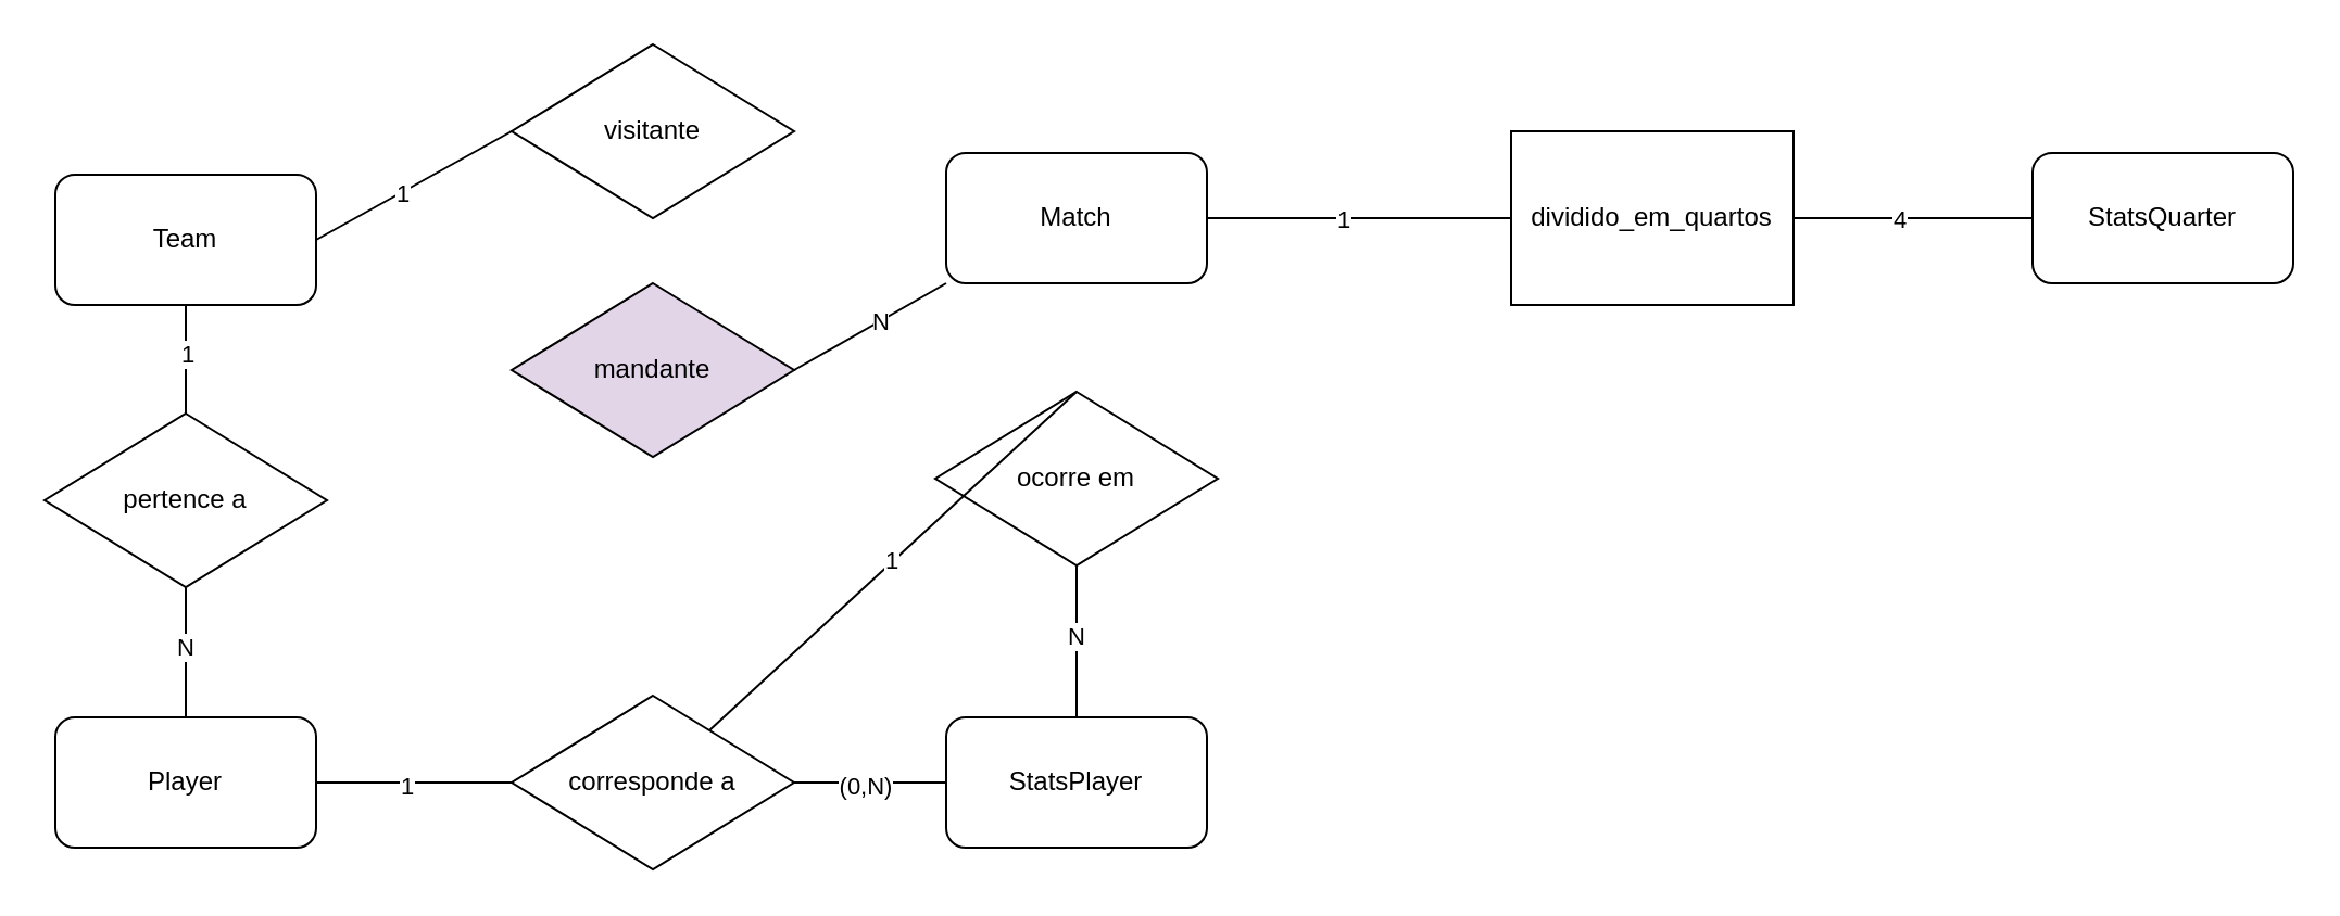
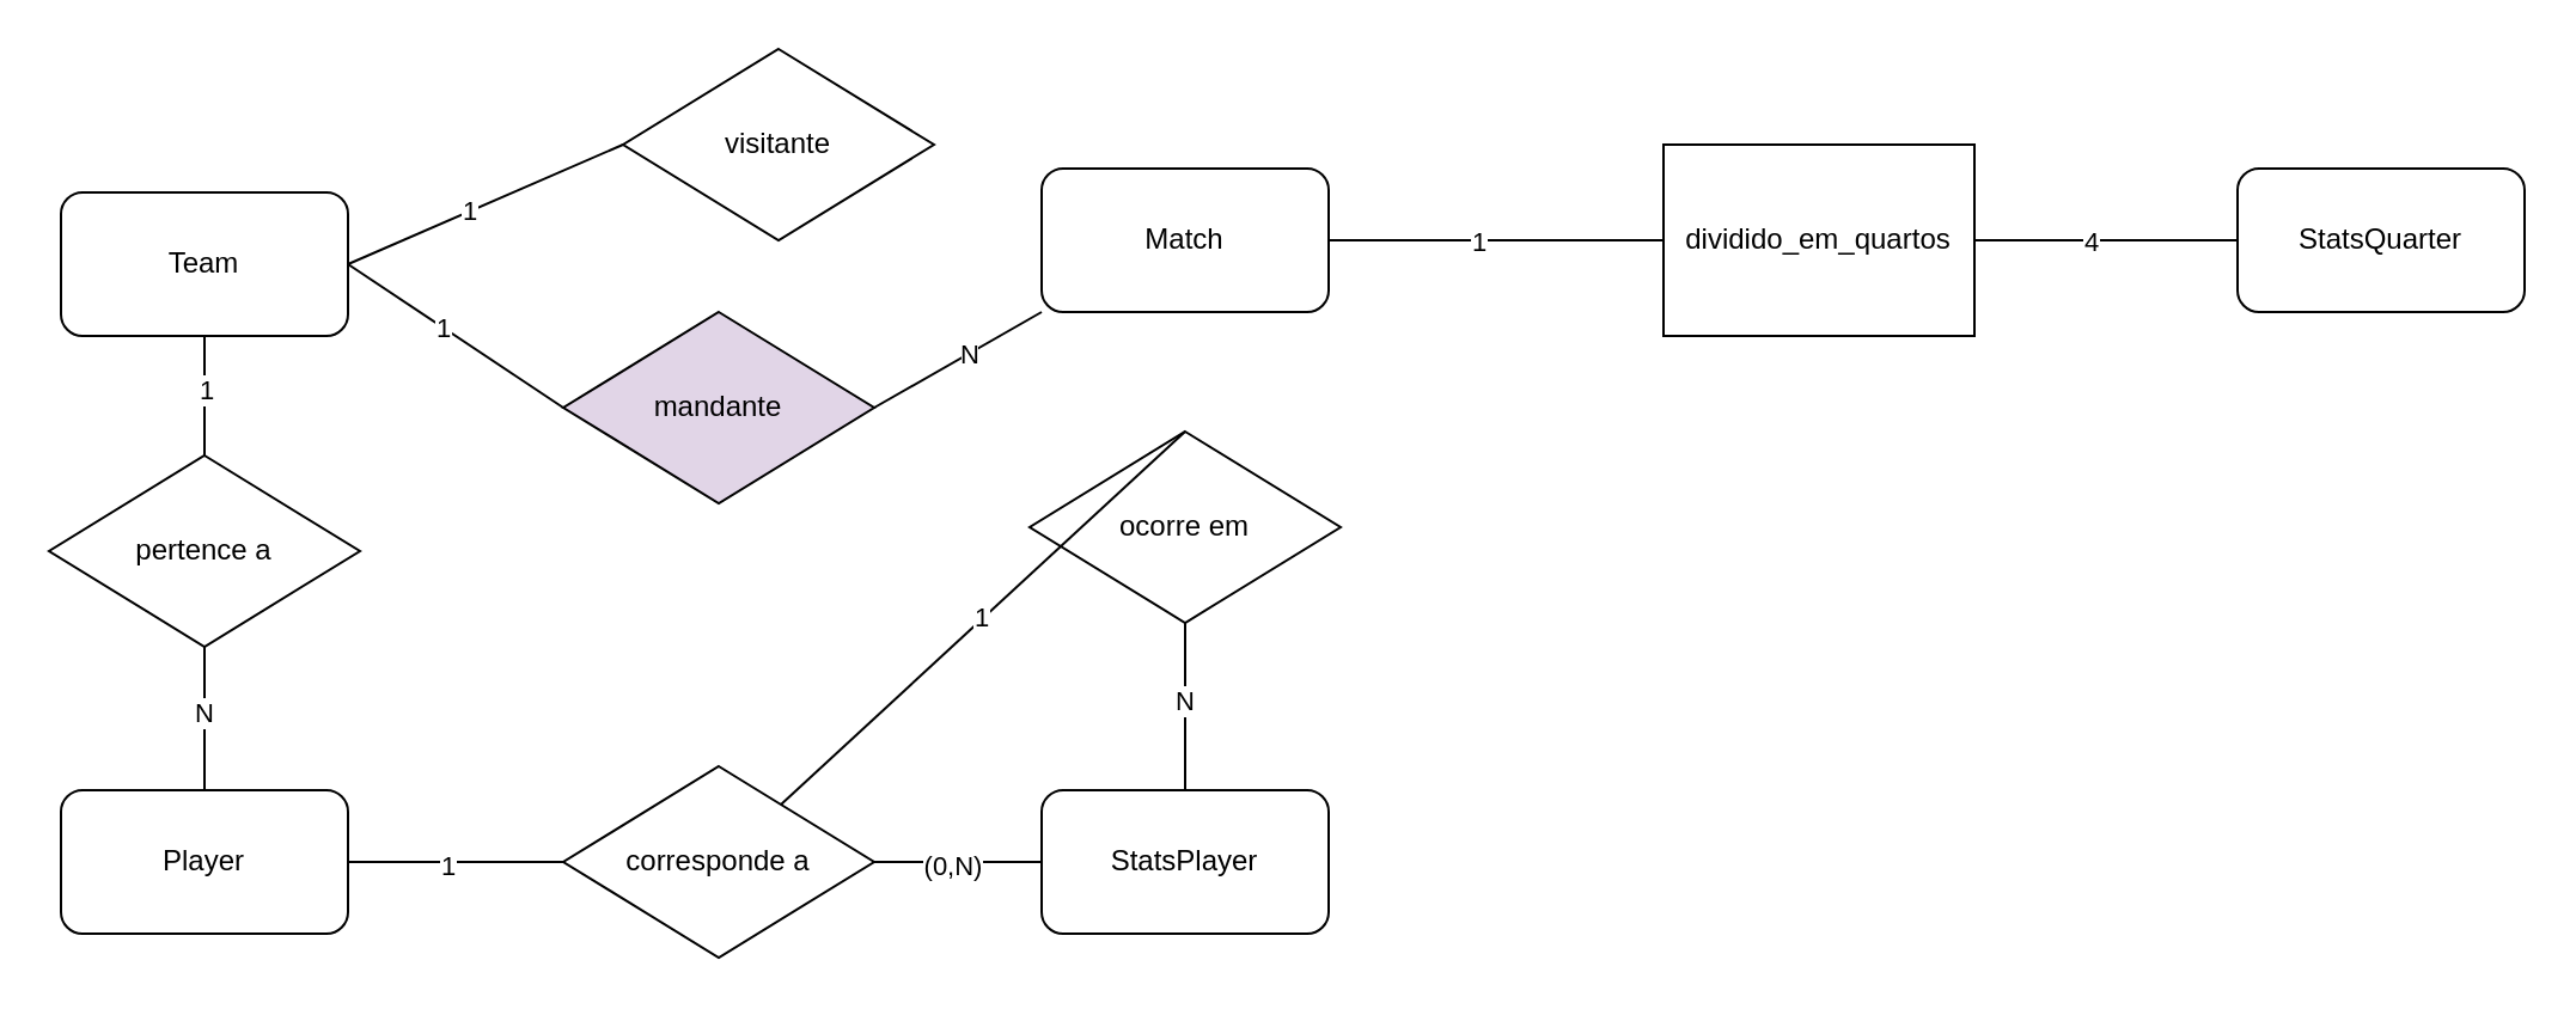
  <mxCell id="0" />
  <mxCell id="1" parent="0" />
  <mxCell id="2" value="Team" style="rounded=1;whiteSpace=wrap;html=1;" vertex="1" parent="1"><mxGeometry x="25" y="80" width="120" height="60" as="geometry" /></mxCell>
  <mxCell id="3" value="Match" style="rounded=1;whiteSpace=wrap;html=1;" vertex="1" parent="1"><mxGeometry x="435" y="70" width="120" height="60" as="geometry" /></mxCell>
  <mxCell id="4" value="StatsPlayer" style="rounded=1;whiteSpace=wrap;html=1;" vertex="1" parent="1"><mxGeometry x="435" y="330" width="120" height="60" as="geometry" /></mxCell>
  <mxCell id="5" value="Player" style="rounded=1;whiteSpace=wrap;html=1;" vertex="1" parent="1"><mxGeometry x="25" y="330" width="120" height="60" as="geometry" /></mxCell>
  <mxCell id="6" value="StatsQuarter" style="rounded=1;whiteSpace=wrap;html=1;" vertex="1" parent="1"><mxGeometry x="935" y="70" width="120" height="60" as="geometry" /></mxCell>
  <mxCell id="7" value="pertence a" style="rhombus;whiteSpace=wrap;html=1;" vertex="1" parent="1"><mxGeometry x="20" y="190" width="130" height="80" as="geometry" /></mxCell>
  <mxCell id="8" value="" style="endArrow=none;html=1;rounded=0;exitX=0.5;exitY=0;exitDx=0;exitDy=0;entryX=0.5;entryY=1;entryDx=0;entryDy=0;" edge="1" parent="1" source="5" target="7"><mxGeometry width="50" height="50" relative="1" as="geometry"><mxPoint x="245" y="290" as="sourcePoint" /><mxPoint x="295" y="240" as="targetPoint" /></mxGeometry></mxCell>
  <mxCell id="9" value="N" style="edgeLabel;html=1;align=center;verticalAlign=middle;resizable=0;points=[];" vertex="1" connectable="0" parent="8"><mxGeometry x="0.086" y="1" relative="1" as="geometry"><mxPoint as="offset" /></mxGeometry></mxCell>
  <mxCell id="10" value="" style="endArrow=none;html=1;rounded=0;exitX=0.5;exitY=0;exitDx=0;exitDy=0;entryX=0.5;entryY=1;entryDx=0;entryDy=0;" edge="1" parent="1" source="7" target="2"><mxGeometry width="50" height="50" relative="1" as="geometry"><mxPoint x="125" y="340" as="sourcePoint" /><mxPoint x="125" y="270" as="targetPoint" /></mxGeometry></mxCell>
  <mxCell id="11" value="1" style="edgeLabel;html=1;align=center;verticalAlign=middle;resizable=0;points=[];" vertex="1" connectable="0" parent="10"><mxGeometry x="0.12" relative="1" as="geometry"><mxPoint as="offset" /></mxGeometry></mxCell>
  <mxCell id="12" value="mandante" style="rhombus;whiteSpace=wrap;html=1;fillColor=#e1d5e7;" vertex="1" parent="1"><mxGeometry x="235" y="130" width="130" height="80" as="geometry" /></mxCell>
- <mxCell id="13" value="visitante" style="rhombus;whiteSpace=wrap;html=1;" vertex="1" parent="1"><mxGeometry x="235" y="20" width="130" height="80" as="geometry" /></mxCell>
+ <mxCell id="13" value="visitante" style="rhombus;whiteSpace=wrap;html=1;" vertex="1" parent="1"><mxGeometry x="260" y="20" width="130" height="80" as="geometry" /></mxCell>
  <mxCell id="14" value="" style="endArrow=none;html=1;rounded=0;exitX=0;exitY=0.5;exitDx=0;exitDy=0;entryX=1;entryY=0.5;entryDx=0;entryDy=0;" edge="1" parent="1" source="13" target="2"><mxGeometry width="50" height="50" relative="1" as="geometry"><mxPoint x="240" y="190" as="sourcePoint" /><mxPoint x="180" y="190" as="targetPoint" /></mxGeometry></mxCell>
  <mxCell id="15" value="1" style="edgeLabel;html=1;align=center;verticalAlign=middle;resizable=0;points=[];" vertex="1" connectable="0" parent="14"><mxGeometry x="0.12" relative="1" as="geometry"><mxPoint as="offset" /></mxGeometry></mxCell>
+ <mxCell id="16" value="" style="endArrow=none;html=1;rounded=0;exitX=0;exitY=0.5;exitDx=0;exitDy=0;entryX=1;entryY=0.5;entryDx=0;entryDy=0;" edge="1" parent="1" source="12" target="2"><mxGeometry width="50" height="50" relative="1" as="geometry"><mxPoint x="255" y="50" as="sourcePoint" /><mxPoint x="185" y="110" as="targetPoint" /></mxGeometry></mxCell>
+ <mxCell id="17" value="1" style="edgeLabel;html=1;align=center;verticalAlign=middle;resizable=0;points=[];" vertex="1" connectable="0" parent="16"><mxGeometry x="0.12" relative="1" as="geometry"><mxPoint as="offset" /></mxGeometry></mxCell>
  <mxCell id="18" value="" style="endArrow=none;html=1;rounded=0;exitX=1;exitY=0.5;exitDx=0;exitDy=0;entryX=0;entryY=1;entryDx=0;entryDy=0;" edge="1" parent="1" source="12" target="3"><mxGeometry width="50" height="50" relative="1" as="geometry"><mxPoint x="425" y="110" as="sourcePoint" /><mxPoint x="385" y="70" as="targetPoint" /></mxGeometry></mxCell>
  <mxCell id="19" value="N" style="edgeLabel;html=1;align=center;verticalAlign=middle;resizable=0;points=[];" vertex="1" connectable="0" parent="18"><mxGeometry x="0.12" relative="1" as="geometry"><mxPoint as="offset" /></mxGeometry></mxCell>
  <mxCell id="20" value="dividido_em_quartos" style="whiteSpace=wrap;html=1;rounded=0;" vertex="1" parent="1"><mxGeometry x="695" y="60" width="130" height="80" as="geometry" /></mxCell>
  <mxCell id="21" value="" style="endArrow=none;html=1;rounded=0;exitX=0;exitY=0.5;exitDx=0;exitDy=0;entryX=1;entryY=0.5;entryDx=0;entryDy=0;" edge="1" parent="1" source="20" target="3"><mxGeometry x="0.001" width="50" height="50" relative="1" as="geometry"><mxPoint x="375" y="180" as="sourcePoint" /><mxPoint x="445" y="140" as="targetPoint" /><mxPoint as="offset" /></mxGeometry></mxCell>
  <mxCell id="22" value="1" style="edgeLabel;html=1;align=center;verticalAlign=middle;resizable=0;points=[];" vertex="1" connectable="0" parent="21"><mxGeometry x="0.12" relative="1" as="geometry"><mxPoint as="offset" /></mxGeometry></mxCell>
  <mxCell id="23" value="" style="endArrow=none;html=1;rounded=0;exitX=0;exitY=0.5;exitDx=0;exitDy=0;entryX=1;entryY=0.5;entryDx=0;entryDy=0;" edge="1" parent="1" source="6" target="20"><mxGeometry width="50" height="50" relative="1" as="geometry"><mxPoint x="505" y="190" as="sourcePoint" /><mxPoint x="505" y="140" as="targetPoint" /></mxGeometry></mxCell>
  <mxCell id="24" value="4" style="edgeLabel;html=1;align=center;verticalAlign=middle;resizable=0;points=[];" vertex="1" connectable="0" parent="23"><mxGeometry x="0.12" relative="1" as="geometry"><mxPoint as="offset" /></mxGeometry></mxCell>
  <mxCell id="25" value="corresponde a" style="rhombus;whiteSpace=wrap;html=1;" vertex="1" parent="1"><mxGeometry x="235" y="320" width="130" height="80" as="geometry" /></mxCell>
  <mxCell id="26" value="" style="endArrow=none;html=1;rounded=0;exitX=0;exitY=0.5;exitDx=0;exitDy=0;entryX=1;entryY=0.5;entryDx=0;entryDy=0;" edge="1" parent="1" source="25" target="5"><mxGeometry width="50" height="50" relative="1" as="geometry"><mxPoint x="95" y="340" as="sourcePoint" /><mxPoint x="95" y="280" as="targetPoint" /></mxGeometry></mxCell>
  <mxCell id="27" value="1" style="edgeLabel;html=1;align=center;verticalAlign=middle;resizable=0;points=[];" vertex="1" connectable="0" parent="26"><mxGeometry x="0.086" y="1" relative="1" as="geometry"><mxPoint as="offset" /></mxGeometry></mxCell>
  <mxCell id="28" value="" style="endArrow=none;html=1;rounded=0;exitX=0;exitY=0.5;exitDx=0;exitDy=0;entryX=1;entryY=0.5;entryDx=0;entryDy=0;" edge="1" parent="1" source="4" target="25"><mxGeometry width="50" height="50" relative="1" as="geometry"><mxPoint x="95" y="460" as="sourcePoint" /><mxPoint x="85" y="530" as="targetPoint" /></mxGeometry></mxCell>
  <mxCell id="29" value="(0,N)" style="edgeLabel;html=1;align=center;verticalAlign=middle;resizable=0;points=[];" vertex="1" connectable="0" parent="28"><mxGeometry x="0.086" y="1" relative="1" as="geometry"><mxPoint as="offset" /></mxGeometry></mxCell>
  <mxCell id="30" value="ocorre em" style="rhombus;whiteSpace=wrap;html=1;" vertex="1" parent="1"><mxGeometry x="430" y="180" width="130" height="80" as="geometry" /></mxCell>
  <mxCell id="31" value="" style="endArrow=none;html=1;rounded=0;exitX=0.5;exitY=0;exitDx=0;exitDy=0;entryX=0.5;entryY=1;entryDx=0;entryDy=0;" edge="1" parent="1" source="4" target="30"><mxGeometry width="50" height="50" relative="1" as="geometry"><mxPoint x="445" y="370" as="sourcePoint" /><mxPoint x="385" y="370" as="targetPoint" /></mxGeometry></mxCell>
  <mxCell id="32" value="N" style="edgeLabel;html=1;align=center;verticalAlign=middle;resizable=0;points=[];" vertex="1" connectable="0" parent="31"><mxGeometry x="0.086" y="1" relative="1" as="geometry"><mxPoint as="offset" /></mxGeometry></mxCell>
  <mxCell id="33" value="1" style="endArrow=none;html=1;rounded=0;exitX=0.5;exitY=0;exitDx=0;exitDy=0;" edge="1" parent="1" source="30" target="25"><mxGeometry width="50" height="50" relative="1" as="geometry"><mxPoint x="505" y="340" as="sourcePoint" /><mxPoint x="505" y="270" as="targetPoint" /></mxGeometry></mxCell>
